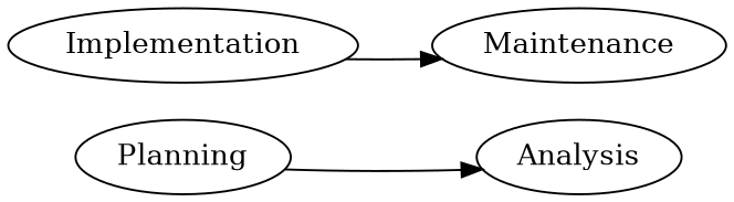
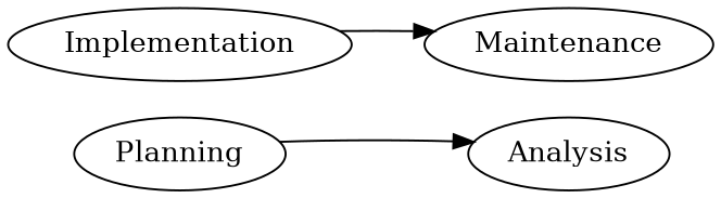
  digraph {
    rankdir=LR
    splines=curved
    n1 [label=Planning]
    n2 [label=Analysis]
    n3 [label=Implementation]
    n4 [label=Maintenance]
-   n2 -> n1
-   n4 -> n3
+   n1 -> n2
+   n3 -> n4
  }
